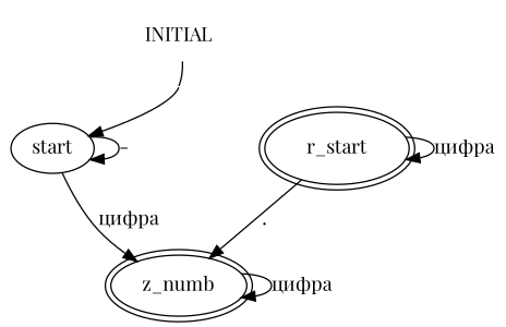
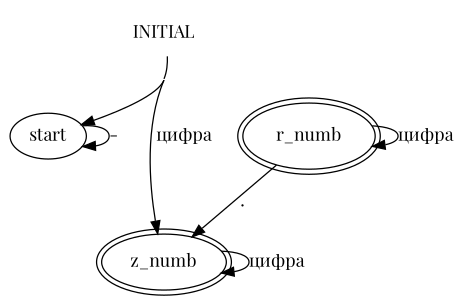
  digraph {
    concentrate=true
    fontname="Playfair Display"
    rankdir=TR
    node [fontname="Playfair Display" peripheries=2]
    edge [fontname="Playfair Display"]
    n1 [label=INITIAL peripheries=0 root=true]
    start [peripheries=""]
    n3 [label=z_numb]
-   n4 [label=r_start]
+   n4 [label=r_numb]
    n1 -> start
    start -> start [label="-"]
-   start -> n3 [label="цифра"]
+   n1 -> n3 [label="цифра"]
    n3 -> n3 [label="цифра"]
    n4 -> n3 [label="."]
    n4 -> n4 [label="цифра"]
  }
